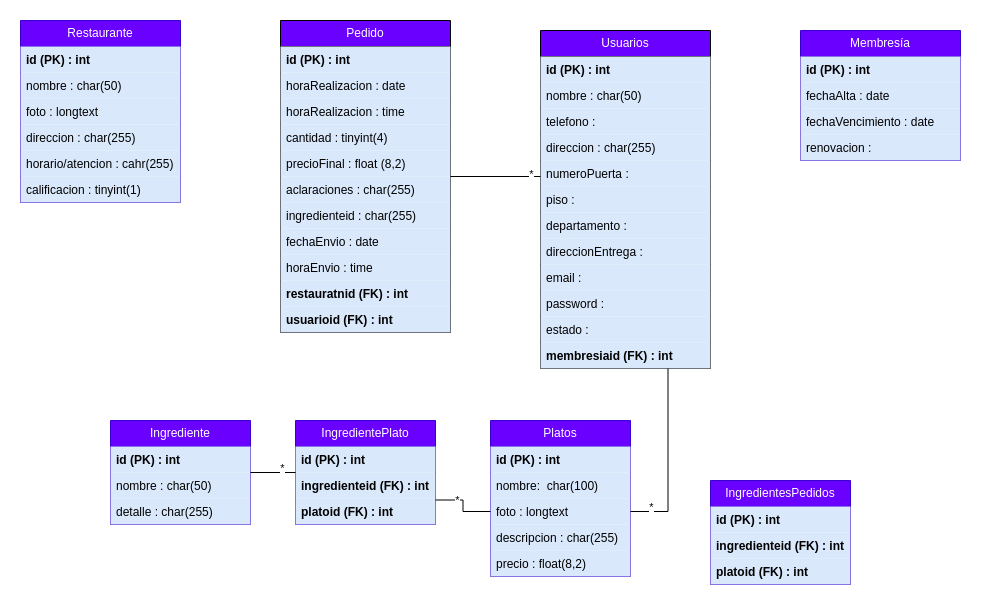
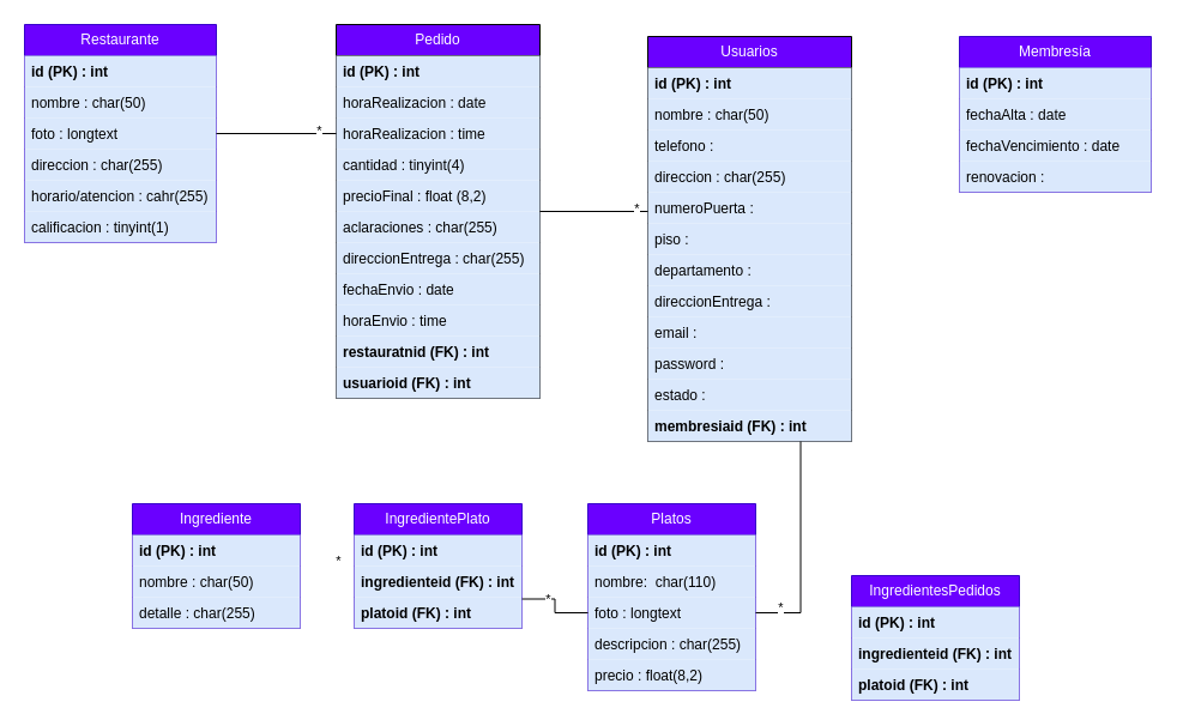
  <mxCell id="0" />
  <mxCell id="1" parent="0" />
  <mxCell id="2" value="Restaurante" style="swimlane;fontStyle=0;childLayout=stackLayout;horizontal=1;startSize=26;fillColor=#6a00ff;horizontalStack=0;resizeParent=1;resizeParentMax=0;resizeLast=0;collapsible=1;marginBottom=0;whiteSpace=wrap;html=1;strokeColor=#3700CC;fontColor=#ffffff;" vertex="1" parent="1"><mxGeometry x="20" y="20" width="160" height="182" as="geometry" /></mxCell>
  <mxCell id="3" value="&lt;b&gt;id (PK) : int&lt;/b&gt;" style="text;strokeColor=none;fillColor=#dae8fc;align=left;verticalAlign=top;spacingLeft=4;spacingRight=4;overflow=hidden;rotatable=0;points=[[0,0.5],[1,0.5]];portConstraint=eastwest;whiteSpace=wrap;html=1;" vertex="1" parent="2"><mxGeometry y="26" width="160" height="26" as="geometry" /></mxCell>
  <mxCell id="4" value="nombre : char(50)" style="text;strokeColor=none;fillColor=#dae8fc;align=left;verticalAlign=top;spacingLeft=4;spacingRight=4;overflow=hidden;rotatable=0;points=[[0,0.5],[1,0.5]];portConstraint=eastwest;whiteSpace=wrap;html=1;" vertex="1" parent="2"><mxGeometry y="52" width="160" height="26" as="geometry" /></mxCell>
  <mxCell id="5" value="foto : longtext" style="text;strokeColor=none;fillColor=#dae8fc;align=left;verticalAlign=top;spacingLeft=4;spacingRight=4;overflow=hidden;rotatable=0;points=[[0,0.5],[1,0.5]];portConstraint=eastwest;whiteSpace=wrap;html=1;" vertex="1" parent="2"><mxGeometry y="78" width="160" height="26" as="geometry" /></mxCell>
  <mxCell id="6" value="direccion : char(255)" style="text;strokeColor=none;fillColor=#dae8fc;align=left;verticalAlign=top;spacingLeft=4;spacingRight=4;overflow=hidden;rotatable=0;points=[[0,0.5],[1,0.5]];portConstraint=eastwest;whiteSpace=wrap;html=1;" vertex="1" parent="2"><mxGeometry y="104" width="160" height="26" as="geometry" /></mxCell>
  <mxCell id="7" value="horario/atencion : cahr(255)" style="text;strokeColor=none;fillColor=#dae8fc;align=left;verticalAlign=top;spacingLeft=4;spacingRight=4;overflow=hidden;rotatable=0;points=[[0,0.5],[1,0.5]];portConstraint=eastwest;whiteSpace=wrap;html=1;" vertex="1" parent="2"><mxGeometry y="130" width="160" height="26" as="geometry" /></mxCell>
  <mxCell id="8" value="calificacion : tinyint(1)" style="text;strokeColor=none;fillColor=#dae8fc;align=left;verticalAlign=top;spacingLeft=4;spacingRight=4;overflow=hidden;rotatable=0;points=[[0,0.5],[1,0.5]];portConstraint=eastwest;whiteSpace=wrap;html=1;" vertex="1" parent="2"><mxGeometry y="156" width="160" height="26" as="geometry" /></mxCell>
  <mxCell id="9" value="Platos" style="swimlane;fontStyle=0;childLayout=stackLayout;horizontal=1;startSize=26;fillColor=#6a00ff;horizontalStack=0;resizeParent=1;resizeParentMax=0;resizeLast=0;collapsible=1;marginBottom=0;whiteSpace=wrap;html=1;strokeColor=#3700CC;fontColor=#ffffff;" vertex="1" parent="1"><mxGeometry x="490" y="420" width="140" height="156" as="geometry" /></mxCell>
  <mxCell id="10" value="&lt;b&gt;id (PK) : int&lt;/b&gt;" style="text;strokeColor=none;fillColor=#dae8fc;align=left;verticalAlign=top;spacingLeft=4;spacingRight=4;overflow=hidden;rotatable=0;points=[[0,0.5],[1,0.5]];portConstraint=eastwest;whiteSpace=wrap;html=1;" vertex="1" parent="9"><mxGeometry y="26" width="140" height="26" as="geometry" /></mxCell>
- <mxCell id="11" value="nombre:&amp;nbsp; char(100)" style="text;strokeColor=none;fillColor=#dae8fc;align=left;verticalAlign=top;spacingLeft=4;spacingRight=4;overflow=hidden;rotatable=0;points=[[0,0.5],[1,0.5]];portConstraint=eastwest;whiteSpace=wrap;html=1;" vertex="1" parent="9"><mxGeometry y="52" width="140" height="26" as="geometry" /></mxCell>
+ <mxCell id="11" value="nombre:&amp;nbsp; char(110)" style="text;strokeColor=none;fillColor=#dae8fc;align=left;verticalAlign=top;spacingLeft=4;spacingRight=4;overflow=hidden;rotatable=0;points=[[0,0.5],[1,0.5]];portConstraint=eastwest;whiteSpace=wrap;html=1;" vertex="1" parent="9"><mxGeometry y="52" width="140" height="26" as="geometry" /></mxCell>
  <mxCell id="12" value="foto : longtext" style="text;strokeColor=none;fillColor=#dae8fc;align=left;verticalAlign=top;spacingLeft=4;spacingRight=4;overflow=hidden;rotatable=0;points=[[0,0.5],[1,0.5]];portConstraint=eastwest;whiteSpace=wrap;html=1;" vertex="1" parent="9"><mxGeometry y="78" width="140" height="26" as="geometry" /></mxCell>
  <mxCell id="13" value="descripcion : char(255)" style="text;strokeColor=none;fillColor=#dae8fc;align=left;verticalAlign=top;spacingLeft=4;spacingRight=4;overflow=hidden;rotatable=0;points=[[0,0.5],[1,0.5]];portConstraint=eastwest;whiteSpace=wrap;html=1;" vertex="1" parent="9"><mxGeometry y="104" width="140" height="26" as="geometry" /></mxCell>
  <mxCell id="14" value="precio : float(8,2)" style="text;strokeColor=none;fillColor=#dae8fc;align=left;verticalAlign=top;spacingLeft=4;spacingRight=4;overflow=hidden;rotatable=0;points=[[0,0.5],[1,0.5]];portConstraint=eastwest;whiteSpace=wrap;html=1;" vertex="1" parent="9"><mxGeometry y="130" width="140" height="26" as="geometry" /></mxCell>
  <mxCell id="15" value="Pedido" style="swimlane;fontStyle=0;childLayout=stackLayout;horizontal=1;startSize=26;horizontalStack=0;resizeParent=1;resizeParentMax=0;resizeLast=0;collapsible=1;marginBottom=0;whiteSpace=wrap;html=1;fillColor=#6a00ff;fontColor=#ffffff;strokeColor=default;" vertex="1" parent="1"><mxGeometry x="280" y="20" width="170" height="312" as="geometry" /></mxCell>
  <mxCell id="16" value="&lt;b&gt;id (PK) : int&lt;/b&gt;" style="text;strokeColor=none;fillColor=#dae8fc;align=left;verticalAlign=top;spacingLeft=4;spacingRight=4;overflow=hidden;rotatable=0;points=[[0,0.5],[1,0.5]];portConstraint=eastwest;whiteSpace=wrap;html=1;" vertex="1" parent="15"><mxGeometry y="26" width="170" height="26" as="geometry" /></mxCell>
  <mxCell id="17" value="horaRealizacion : date" style="text;strokeColor=none;fillColor=#dae8fc;align=left;verticalAlign=top;spacingLeft=4;spacingRight=4;overflow=hidden;rotatable=0;points=[[0,0.5],[1,0.5]];portConstraint=eastwest;whiteSpace=wrap;html=1;" vertex="1" parent="15"><mxGeometry y="52" width="170" height="26" as="geometry" /></mxCell>
  <mxCell id="18" value="horaRealizacion : time" style="text;strokeColor=none;fillColor=#dae8fc;align=left;verticalAlign=top;spacingLeft=4;spacingRight=4;overflow=hidden;rotatable=0;points=[[0,0.5],[1,0.5]];portConstraint=eastwest;whiteSpace=wrap;html=1;" vertex="1" parent="15"><mxGeometry y="78" width="170" height="26" as="geometry" /></mxCell>
  <mxCell id="19" value="cantidad : tinyint(4)" style="text;strokeColor=none;fillColor=#dae8fc;align=left;verticalAlign=top;spacingLeft=4;spacingRight=4;overflow=hidden;rotatable=0;points=[[0,0.5],[1,0.5]];portConstraint=eastwest;whiteSpace=wrap;html=1;" vertex="1" parent="15"><mxGeometry y="104" width="170" height="26" as="geometry" /></mxCell>
  <mxCell id="20" value="precioFinal : float (8,2)" style="text;strokeColor=none;fillColor=#dae8fc;align=left;verticalAlign=top;spacingLeft=4;spacingRight=4;overflow=hidden;rotatable=0;points=[[0,0.5],[1,0.5]];portConstraint=eastwest;whiteSpace=wrap;html=1;" vertex="1" parent="15"><mxGeometry y="130" width="170" height="26" as="geometry" /></mxCell>
  <mxCell id="21" value="aclaraciones : char(255)" style="text;strokeColor=none;fillColor=#dae8fc;align=left;verticalAlign=top;spacingLeft=4;spacingRight=4;overflow=hidden;rotatable=0;points=[[0,0.5],[1,0.5]];portConstraint=eastwest;whiteSpace=wrap;html=1;" vertex="1" parent="15"><mxGeometry y="156" width="170" height="26" as="geometry" /></mxCell>
- <mxCell id="22" value="ingredienteid : char(255)" style="text;strokeColor=none;fillColor=#dae8fc;align=left;verticalAlign=top;spacingLeft=4;spacingRight=4;overflow=hidden;rotatable=0;points=[[0,0.5],[1,0.5]];portConstraint=eastwest;whiteSpace=wrap;html=1;" vertex="1" parent="15"><mxGeometry y="182" width="170" height="26" as="geometry" /></mxCell>
+ <mxCell id="22" value="direccionEntrega : char(255)" style="text;strokeColor=none;fillColor=#dae8fc;align=left;verticalAlign=top;spacingLeft=4;spacingRight=4;overflow=hidden;rotatable=0;points=[[0,0.5],[1,0.5]];portConstraint=eastwest;whiteSpace=wrap;html=1;" vertex="1" parent="15"><mxGeometry y="182" width="170" height="26" as="geometry" /></mxCell>
  <mxCell id="23" value="fechaEnvio : date" style="text;strokeColor=none;fillColor=#dae8fc;align=left;verticalAlign=top;spacingLeft=4;spacingRight=4;overflow=hidden;rotatable=0;points=[[0,0.5],[1,0.5]];portConstraint=eastwest;whiteSpace=wrap;html=1;" vertex="1" parent="15"><mxGeometry y="208" width="170" height="26" as="geometry" /></mxCell>
  <mxCell id="24" value="horaEnvio : time" style="text;strokeColor=none;fillColor=#dae8fc;align=left;verticalAlign=top;spacingLeft=4;spacingRight=4;overflow=hidden;rotatable=0;points=[[0,0.5],[1,0.5]];portConstraint=eastwest;whiteSpace=wrap;html=1;" vertex="1" parent="15"><mxGeometry y="234" width="170" height="26" as="geometry" /></mxCell>
  <mxCell id="25" value="&lt;b&gt;restauratnid (FK) : int&lt;/b&gt;" style="text;strokeColor=none;fillColor=#dae8fc;align=left;verticalAlign=top;spacingLeft=4;spacingRight=4;overflow=hidden;rotatable=0;points=[[0,0.5],[1,0.5]];portConstraint=eastwest;whiteSpace=wrap;html=1;" vertex="1" parent="15"><mxGeometry y="260" width="170" height="26" as="geometry" /></mxCell>
  <mxCell id="26" value="&lt;b&gt;usuarioid (FK) : int&lt;/b&gt;" style="text;strokeColor=none;fillColor=#dae8fc;align=left;verticalAlign=top;spacingLeft=4;spacingRight=4;overflow=hidden;rotatable=0;points=[[0,0.5],[1,0.5]];portConstraint=eastwest;whiteSpace=wrap;html=1;" vertex="1" parent="15"><mxGeometry y="286" width="170" height="26" as="geometry" /></mxCell>
  <mxCell id="27" value="Ingrediente" style="swimlane;fontStyle=0;childLayout=stackLayout;horizontal=1;startSize=26;fillColor=#6a00ff;horizontalStack=0;resizeParent=1;resizeParentMax=0;resizeLast=0;collapsible=1;marginBottom=0;whiteSpace=wrap;html=1;strokeColor=#3700CC;fontColor=#ffffff;" vertex="1" parent="1"><mxGeometry x="110" y="420" width="140" height="104" as="geometry" /></mxCell>
  <mxCell id="28" value="&lt;b&gt;id (PK) : int&lt;/b&gt;" style="text;strokeColor=none;fillColor=#dae8fc;align=left;verticalAlign=top;spacingLeft=4;spacingRight=4;overflow=hidden;rotatable=0;points=[[0,0.5],[1,0.5]];portConstraint=eastwest;whiteSpace=wrap;html=1;" vertex="1" parent="27"><mxGeometry y="26" width="140" height="26" as="geometry" /></mxCell>
  <mxCell id="29" value="nombre : char(50)" style="text;strokeColor=none;fillColor=#dae8fc;align=left;verticalAlign=top;spacingLeft=4;spacingRight=4;overflow=hidden;rotatable=0;points=[[0,0.5],[1,0.5]];portConstraint=eastwest;whiteSpace=wrap;html=1;" vertex="1" parent="27"><mxGeometry y="52" width="140" height="26" as="geometry" /></mxCell>
  <mxCell id="30" value="detalle : char(255)" style="text;strokeColor=none;fillColor=#dae8fc;align=left;verticalAlign=top;spacingLeft=4;spacingRight=4;overflow=hidden;rotatable=0;points=[[0,0.5],[1,0.5]];portConstraint=eastwest;whiteSpace=wrap;html=1;" vertex="1" parent="27"><mxGeometry y="78" width="140" height="26" as="geometry" /></mxCell>
  <mxCell id="31" value="Usuarios" style="swimlane;fontStyle=0;childLayout=stackLayout;horizontal=1;startSize=26;horizontalStack=0;resizeParent=1;resizeParentMax=0;resizeLast=0;collapsible=1;marginBottom=0;whiteSpace=wrap;html=1;fillColor=#6a00ff;fontColor=#ffffff;strokeColor=default;" vertex="1" parent="1"><mxGeometry x="540" y="30" width="170" height="338" as="geometry" /></mxCell>
  <mxCell id="32" value="&lt;b&gt;id (PK) : int&lt;/b&gt;" style="text;strokeColor=none;fillColor=#dae8fc;align=left;verticalAlign=top;spacingLeft=4;spacingRight=4;overflow=hidden;rotatable=0;points=[[0,0.5],[1,0.5]];portConstraint=eastwest;whiteSpace=wrap;html=1;" vertex="1" parent="31"><mxGeometry y="26" width="170" height="26" as="geometry" /></mxCell>
  <mxCell id="33" value="nombre : char(50)" style="text;strokeColor=none;fillColor=#dae8fc;align=left;verticalAlign=top;spacingLeft=4;spacingRight=4;overflow=hidden;rotatable=0;points=[[0,0.5],[1,0.5]];portConstraint=eastwest;whiteSpace=wrap;html=1;" vertex="1" parent="31"><mxGeometry y="52" width="170" height="26" as="geometry" /></mxCell>
  <mxCell id="34" value="telefono :" style="text;strokeColor=none;fillColor=#dae8fc;align=left;verticalAlign=top;spacingLeft=4;spacingRight=4;overflow=hidden;rotatable=0;points=[[0,0.5],[1,0.5]];portConstraint=eastwest;whiteSpace=wrap;html=1;" vertex="1" parent="31"><mxGeometry y="78" width="170" height="26" as="geometry" /></mxCell>
  <mxCell id="35" value="direccion : char(255)" style="text;strokeColor=none;fillColor=#dae8fc;align=left;verticalAlign=top;spacingLeft=4;spacingRight=4;overflow=hidden;rotatable=0;points=[[0,0.5],[1,0.5]];portConstraint=eastwest;whiteSpace=wrap;html=1;" vertex="1" parent="31"><mxGeometry y="104" width="170" height="26" as="geometry" /></mxCell>
  <mxCell id="36" value="numeroPuerta :&lt;br&gt;" style="text;strokeColor=none;fillColor=#dae8fc;align=left;verticalAlign=top;spacingLeft=4;spacingRight=4;overflow=hidden;rotatable=0;points=[[0,0.5],[1,0.5]];portConstraint=eastwest;whiteSpace=wrap;html=1;" vertex="1" parent="31"><mxGeometry y="130" width="170" height="26" as="geometry" /></mxCell>
  <mxCell id="37" value="piso :" style="text;strokeColor=none;fillColor=#dae8fc;align=left;verticalAlign=top;spacingLeft=4;spacingRight=4;overflow=hidden;rotatable=0;points=[[0,0.5],[1,0.5]];portConstraint=eastwest;whiteSpace=wrap;html=1;" vertex="1" parent="31"><mxGeometry y="156" width="170" height="26" as="geometry" /></mxCell>
  <mxCell id="38" value="departamento :" style="text;strokeColor=none;fillColor=#dae8fc;align=left;verticalAlign=top;spacingLeft=4;spacingRight=4;overflow=hidden;rotatable=0;points=[[0,0.5],[1,0.5]];portConstraint=eastwest;whiteSpace=wrap;html=1;" vertex="1" parent="31"><mxGeometry y="182" width="170" height="26" as="geometry" /></mxCell>
  <mxCell id="39" value="direccionEntrega :" style="text;strokeColor=none;fillColor=#dae8fc;align=left;verticalAlign=top;spacingLeft=4;spacingRight=4;overflow=hidden;rotatable=0;points=[[0,0.5],[1,0.5]];portConstraint=eastwest;whiteSpace=wrap;html=1;" vertex="1" parent="31"><mxGeometry y="208" width="170" height="26" as="geometry" /></mxCell>
  <mxCell id="40" value="email&amp;nbsp;:" style="text;strokeColor=none;fillColor=#dae8fc;align=left;verticalAlign=top;spacingLeft=4;spacingRight=4;overflow=hidden;rotatable=0;points=[[0,0.5],[1,0.5]];portConstraint=eastwest;whiteSpace=wrap;html=1;" vertex="1" parent="31"><mxGeometry y="234" width="170" height="26" as="geometry" /></mxCell>
  <mxCell id="41" value="password :" style="text;strokeColor=none;fillColor=#dae8fc;align=left;verticalAlign=top;spacingLeft=4;spacingRight=4;overflow=hidden;rotatable=0;points=[[0,0.5],[1,0.5]];portConstraint=eastwest;whiteSpace=wrap;html=1;" vertex="1" parent="31"><mxGeometry y="260" width="170" height="26" as="geometry" /></mxCell>
  <mxCell id="42" value="estado :&amp;nbsp;" style="text;strokeColor=none;fillColor=#dae8fc;align=left;verticalAlign=top;spacingLeft=4;spacingRight=4;overflow=hidden;rotatable=0;points=[[0,0.5],[1,0.5]];portConstraint=eastwest;whiteSpace=wrap;html=1;" vertex="1" parent="31"><mxGeometry y="286" width="170" height="26" as="geometry" /></mxCell>
  <mxCell id="43" value="&lt;b&gt;membresiaid (FK) : int&lt;/b&gt;" style="text;strokeColor=none;fillColor=#dae8fc;align=left;verticalAlign=top;spacingLeft=4;spacingRight=4;overflow=hidden;rotatable=0;points=[[0,0.5],[1,0.5]];portConstraint=eastwest;whiteSpace=wrap;html=1;" vertex="1" parent="31"><mxGeometry y="312" width="170" height="26" as="geometry" /></mxCell>
  <mxCell id="44" value="Membresía" style="swimlane;fontStyle=0;childLayout=stackLayout;horizontal=1;startSize=26;fillColor=#6a00ff;horizontalStack=0;resizeParent=1;resizeParentMax=0;resizeLast=0;collapsible=1;marginBottom=0;whiteSpace=wrap;html=1;strokeColor=#3700CC;fontColor=#ffffff;" vertex="1" parent="1"><mxGeometry x="800" y="30" width="160" height="130" as="geometry" /></mxCell>
  <mxCell id="45" value="&lt;b&gt;id (PK) : int&lt;/b&gt;" style="text;strokeColor=none;fillColor=#dae8fc;align=left;verticalAlign=top;spacingLeft=4;spacingRight=4;overflow=hidden;rotatable=0;points=[[0,0.5],[1,0.5]];portConstraint=eastwest;whiteSpace=wrap;html=1;" vertex="1" parent="44"><mxGeometry y="26" width="160" height="26" as="geometry" /></mxCell>
  <mxCell id="46" value="fechaAlta : date" style="text;strokeColor=none;fillColor=#dae8fc;align=left;verticalAlign=top;spacingLeft=4;spacingRight=4;overflow=hidden;rotatable=0;points=[[0,0.5],[1,0.5]];portConstraint=eastwest;whiteSpace=wrap;html=1;" vertex="1" parent="44"><mxGeometry y="52" width="160" height="26" as="geometry" /></mxCell>
  <mxCell id="47" value="fechaVencimiento : date" style="text;strokeColor=none;fillColor=#dae8fc;align=left;verticalAlign=top;spacingLeft=4;spacingRight=4;overflow=hidden;rotatable=0;points=[[0,0.5],[1,0.5]];portConstraint=eastwest;whiteSpace=wrap;html=1;" vertex="1" parent="44"><mxGeometry y="78" width="160" height="26" as="geometry" /></mxCell>
  <mxCell id="48" value="renovacion :&amp;nbsp;" style="text;strokeColor=none;fillColor=#dae8fc;align=left;verticalAlign=top;spacingLeft=4;spacingRight=4;overflow=hidden;rotatable=0;points=[[0,0.5],[1,0.5]];portConstraint=eastwest;whiteSpace=wrap;html=1;" vertex="1" parent="44"><mxGeometry y="104" width="160" height="26" as="geometry" /></mxCell>
+ <mxCell id="49" value="" style="endArrow=none;html=1;rounded=0;exitX=1;exitY=0.5;exitDx=0;exitDy=0;entryX=0;entryY=0.5;entryDx=0;entryDy=0;" edge="1" parent="1" source="2" target="18"><mxGeometry width="50" height="50" relative="1" as="geometry"><mxPoint x="220" y="170" as="sourcePoint" /><mxPoint x="270" y="120" as="targetPoint" /></mxGeometry></mxCell>
+ <mxCell id="50" value="*" style="edgeLabel;html=1;align=center;verticalAlign=middle;resizable=0;points=[];" vertex="1" connectable="0" parent="49"><mxGeometry x="0.533" y="1" relative="1" as="geometry"><mxPoint x="8" y="-2" as="offset" /></mxGeometry></mxCell>
  <mxCell id="51" value="" style="endArrow=none;html=1;rounded=0;exitX=1;exitY=0.5;exitDx=0;exitDy=0;" edge="1" parent="1" source="15"><mxGeometry width="50" height="50" relative="1" as="geometry"><mxPoint x="480" y="220" as="sourcePoint" /><mxPoint x="540" y="176" as="targetPoint" /><Array as="points" /></mxGeometry></mxCell>
  <mxCell id="52" value="*" style="edgeLabel;html=1;align=center;verticalAlign=middle;resizable=0;points=[];" vertex="1" connectable="0" parent="51"><mxGeometry x="0.387" y="-3" relative="1" as="geometry"><mxPoint x="18" y="-6" as="offset" /></mxGeometry></mxCell>
  <mxCell id="53" value="IngredientePlato" style="swimlane;fontStyle=0;childLayout=stackLayout;horizontal=1;startSize=26;fillColor=#6a00ff;horizontalStack=0;resizeParent=1;resizeParentMax=0;resizeLast=0;collapsible=1;marginBottom=0;whiteSpace=wrap;html=1;strokeColor=#3700CC;fontColor=#ffffff;" vertex="1" parent="1"><mxGeometry x="295" y="420" width="140" height="104" as="geometry" /></mxCell>
  <mxCell id="54" value="&lt;b&gt;id (PK) : int&lt;/b&gt;" style="text;strokeColor=none;fillColor=#dae8fc;align=left;verticalAlign=top;spacingLeft=4;spacingRight=4;overflow=hidden;rotatable=0;points=[[0,0.5],[1,0.5]];portConstraint=eastwest;whiteSpace=wrap;html=1;" vertex="1" parent="53"><mxGeometry y="26" width="140" height="26" as="geometry" /></mxCell>
  <mxCell id="55" value="&lt;b&gt;ingredienteid (FK) : int&lt;/b&gt;" style="text;strokeColor=none;fillColor=#dae8fc;align=left;verticalAlign=top;spacingLeft=4;spacingRight=4;overflow=hidden;rotatable=0;points=[[0,0.5],[1,0.5]];portConstraint=eastwest;whiteSpace=wrap;html=1;" vertex="1" parent="53"><mxGeometry y="52" width="140" height="26" as="geometry" /></mxCell>
  <mxCell id="56" value="&lt;b&gt;platoid (FK) : int&lt;/b&gt;" style="text;strokeColor=none;fillColor=#dae8fc;align=left;verticalAlign=top;spacingLeft=4;spacingRight=4;overflow=hidden;rotatable=0;points=[[0,0.5],[1,0.5]];portConstraint=eastwest;whiteSpace=wrap;html=1;" vertex="1" parent="53"><mxGeometry y="78" width="140" height="26" as="geometry" /></mxCell>
- <mxCell id="57" value="" style="endArrow=none;html=1;rounded=0;exitX=1;exitY=0.5;exitDx=0;exitDy=0;entryX=0;entryY=0.5;entryDx=0;entryDy=0;" edge="1" parent="1" source="27" target="53"><mxGeometry width="50" height="50" relative="1" as="geometry"><mxPoint x="270" y="520" as="sourcePoint" /><mxPoint x="290" y="470" as="targetPoint" /></mxGeometry></mxCell>
  <mxCell id="58" style="edgeStyle=orthogonalEdgeStyle;rounded=0;orthogonalLoop=1;jettySize=auto;html=1;entryX=1;entryY=0.058;entryDx=0;entryDy=0;entryPerimeter=0;endArrow=none;endFill=0;" edge="1" parent="1" source="12" target="56"><mxGeometry relative="1" as="geometry" /></mxCell>
  <mxCell id="59" style="edgeStyle=orthogonalEdgeStyle;rounded=0;orthogonalLoop=1;jettySize=auto;html=1;entryX=0.75;entryY=1;entryDx=0;entryDy=0;endArrow=none;endFill=0;" edge="1" parent="1" source="12" target="31"><mxGeometry relative="1" as="geometry" /></mxCell>
  <mxCell id="60" value="*" style="edgeLabel;html=1;align=center;verticalAlign=middle;resizable=0;points=[];" vertex="1" connectable="0" parent="1"><mxGeometry x="550.222" y="190" as="geometry"><mxPoint x="-94" y="309" as="offset" /></mxGeometry></mxCell>
  <mxCell id="61" value="*" style="edgeLabel;html=1;align=center;verticalAlign=middle;resizable=0;points=[];" vertex="1" connectable="0" parent="1"><mxGeometry x="550.222" y="202" as="geometry"><mxPoint x="100" y="304" as="offset" /></mxGeometry></mxCell>
  <mxCell id="62" value="*" style="edgeLabel;html=1;align=center;verticalAlign=middle;resizable=0;points=[];" vertex="1" connectable="0" parent="1"><mxGeometry x="550.222" y="202" as="geometry"><mxPoint x="-269" y="265" as="offset" /></mxGeometry></mxCell>
  <mxCell id="63" value="IngredientesPedidos" style="swimlane;fontStyle=0;childLayout=stackLayout;horizontal=1;startSize=26;fillColor=#6a00ff;horizontalStack=0;resizeParent=1;resizeParentMax=0;resizeLast=0;collapsible=1;marginBottom=0;whiteSpace=wrap;html=1;strokeColor=#3700CC;fontColor=#ffffff;" vertex="1" parent="1"><mxGeometry x="710" y="480" width="140" height="104" as="geometry" /></mxCell>
  <mxCell id="64" value="&lt;b&gt;id (PK) : int&lt;/b&gt;" style="text;strokeColor=none;fillColor=#dae8fc;align=left;verticalAlign=top;spacingLeft=4;spacingRight=4;overflow=hidden;rotatable=0;points=[[0,0.5],[1,0.5]];portConstraint=eastwest;whiteSpace=wrap;html=1;" vertex="1" parent="63"><mxGeometry y="26" width="140" height="26" as="geometry" /></mxCell>
  <mxCell id="65" value="&lt;b&gt;ingredienteid (FK) : int&lt;/b&gt;" style="text;strokeColor=none;fillColor=#dae8fc;align=left;verticalAlign=top;spacingLeft=4;spacingRight=4;overflow=hidden;rotatable=0;points=[[0,0.5],[1,0.5]];portConstraint=eastwest;whiteSpace=wrap;html=1;" vertex="1" parent="63"><mxGeometry y="52" width="140" height="26" as="geometry" /></mxCell>
  <mxCell id="66" value="&lt;b&gt;platoid (FK) : int&lt;/b&gt;" style="text;strokeColor=none;fillColor=#dae8fc;align=left;verticalAlign=top;spacingLeft=4;spacingRight=4;overflow=hidden;rotatable=0;points=[[0,0.5],[1,0.5]];portConstraint=eastwest;whiteSpace=wrap;html=1;" vertex="1" parent="63"><mxGeometry y="78" width="140" height="26" as="geometry" /></mxCell>
